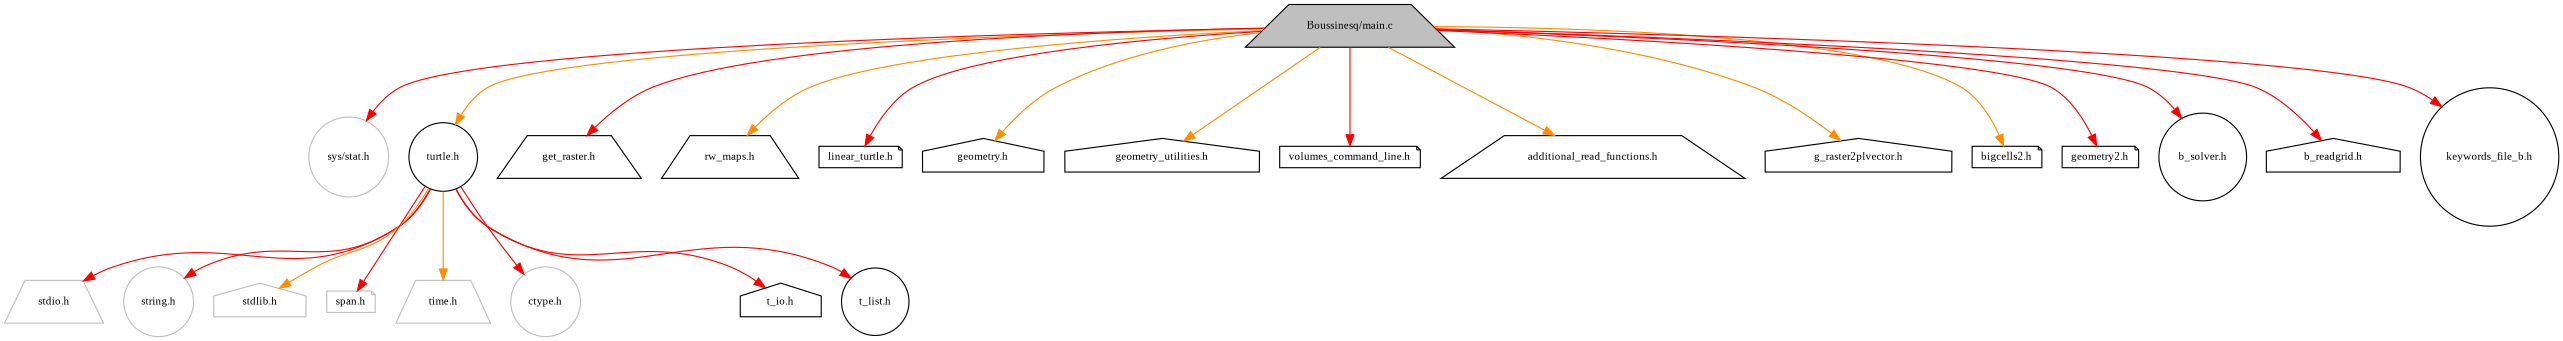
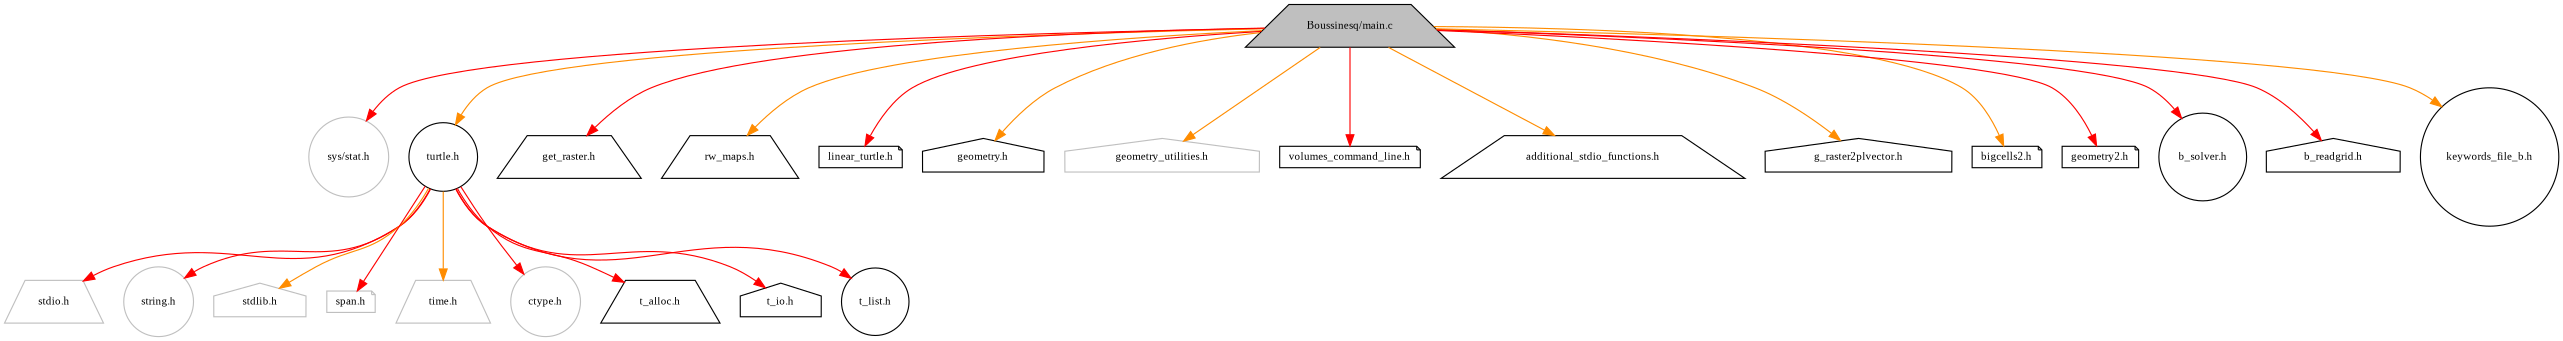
  digraph {
    fontname="Liberation Serif"
    node [color=black fontname="Liberation Serif" fontsize=10 shape=trapezium]
    edge [color=red fontname="Liberation Serif" fontsize=10 labelfontname=FreeSans labelfontsize=10 style=solid]
    n1 [fillcolor=grey75 fontcolor=black height=0.2 label="Boussinesq/main.c" style=filled width=0.4]
    n2 [color=grey75 height=0.2 label="sys/stat.h" shape=circle width=0.4]
    n3 [height=0.2 label="turtle.h" shape=circle width=0.4]
    n4 [height=0.2 label="get_raster.h" width=0.4]
    n5 [height=0.2 label="rw_maps.h" width=0.4]
    n6 [height=0.2 label="linear_turtle.h" shape=note width=0.4]
    n7 [height=0.2 label="geometry.h" shape=house width=0.4]
-   n8 [height=0.2 label="geometry_utilities.h" shape=house width=0.4]
+   n8 [color=grey75 height=0.2 label="geometry_utilities.h" shape=house width=0.4]
    n9 [height=0.2 label="volumes_command_line.h" shape=note width=0.4]
-   n10 [height=0.2 label="additional_read_functions.h" width=0.4]
+   n10 [height=0.2 label="additional_stdio_functions.h" width=0.4]
    n11 [height=0.2 label="g_raster2plvector.h" shape=house width=0.4]
    n12 [height=0.2 label="bigcells2.h" shape=note width=0.4]
    n13 [height=0.2 label="geometry2.h" shape=note width=0.4]
    n14 [height=0.2 label="b_solver.h" shape=circle width=0.4]
    n15 [height=0.2 label="b_readgrid.h" shape=house width=0.4]
    n16 [height=0.2 label="keywords_file_b.h" shape=circle width=0.4]
    n17 [color=grey75 height=0.2 label="stdio.h" width=0.4]
    n18 [color=grey75 height=0.2 label="string.h" shape=circle width=0.4]
    n19 [color=grey75 height=0.2 label="stdlib.h" shape=house width=0.4]
    n20 [color=grey75 height=0.2 label="span.h" shape=note width=0.4]
    n21 [color=grey75 height=0.2 label="time.h" width=0.4]
    n22 [color=grey75 height=0.2 label="ctype.h" shape=circle width=0.4]
+   n23 [height=0.2 label="t_alloc.h" width=0.4]
    n24 [height=0.2 label="t_io.h" shape=house width=0.4]
    n25 [height=0.2 label="t_list.h" shape=circle width=0.4]
    n1 -> n2
    n1 -> n3 [color=darkorange]
    n1 -> n4
    n1 -> n5 [color=darkorange]
    n1 -> n6
    n1 -> n7 [color=darkorange]
    n1 -> n8 [color=darkorange]
    n1 -> n9
    n1 -> n10 [color=darkorange]
    n1 -> n11 [color=darkorange]
    n1 -> n12 [color=darkorange]
    n1 -> n13
    n1 -> n14
    n1 -> n15
-   n1 -> n16
+   n1 -> n16 [color=darkorange]
    n3 -> n17
    n3 -> n18
    n3 -> n19 [color=darkorange]
    n3 -> n20
    n3 -> n21 [color=darkorange]
    n3 -> n22
+   n3 -> n23
    n3 -> n24
    n3 -> n25
  }
